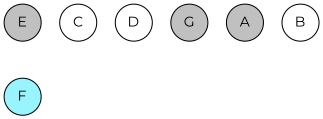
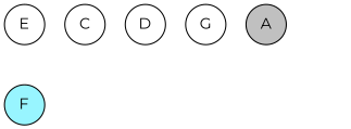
  graph {
    fontname=Montserrat
    mindist=.1
    node [fillcolor=gray fontname=Montserrat margin=0 shape=circle style=filled]
    edge [fontname=Montserrat style=invis]
-   E
+   E [fillcolor=white]
    F [fillcolor=cadetblue1]
    C [fillcolor=white]
    D [fillcolor=white]
-   G
+   G [fillcolor=white]
    A
-   B [fillcolor=white]
    subgraph sub_1 {
      E
      F
    }
    E -- F
    F -- F
  }
